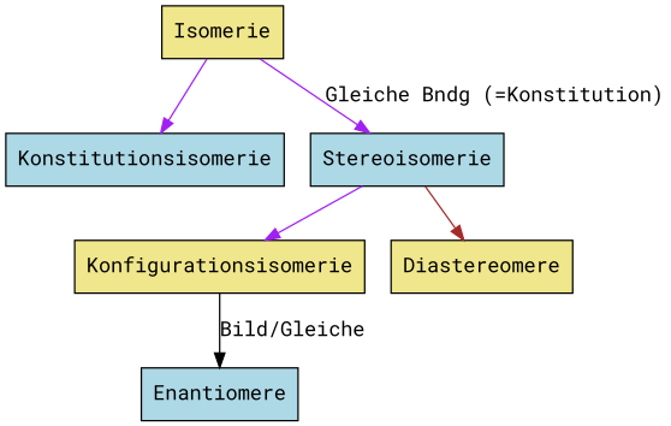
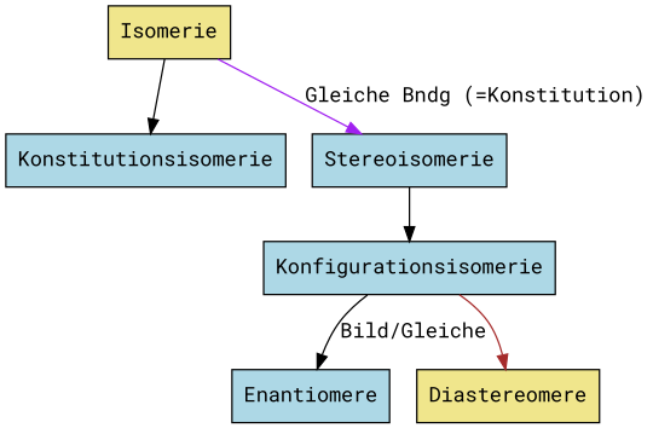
  digraph {
    fontname="Roboto Mono"
    node [fillcolor=lightblue fontname="Roboto Mono" shape=box style=filled]
    edge [color=black fontname="Roboto Mono"]
    n1 [fillcolor=khaki label=Isomerie]
    n2 [label=Konstitutionsisomerie]
    n3 [label=Stereoisomerie]
-   n4 [fillcolor=khaki label=Konfigurationsisomerie]
+   n4 [label=Konfigurationsisomerie]
    n5 [label=Enantiomere]
    n6 [fillcolor=khaki label=Diastereomere]
-   n1 -> n2 [color=purple]
+   n1 -> n2
    n1 -> n3 [color=purple label="Gleiche Bndg (=Konstitution)"]
-   n3 -> n4 [color=purple]
+   n3 -> n4
    n4 -> n5 [label="Bild/Gleiche"]
-   n3 -> n6 [color=brown]
+   n4 -> n6 [color=brown]
  }
